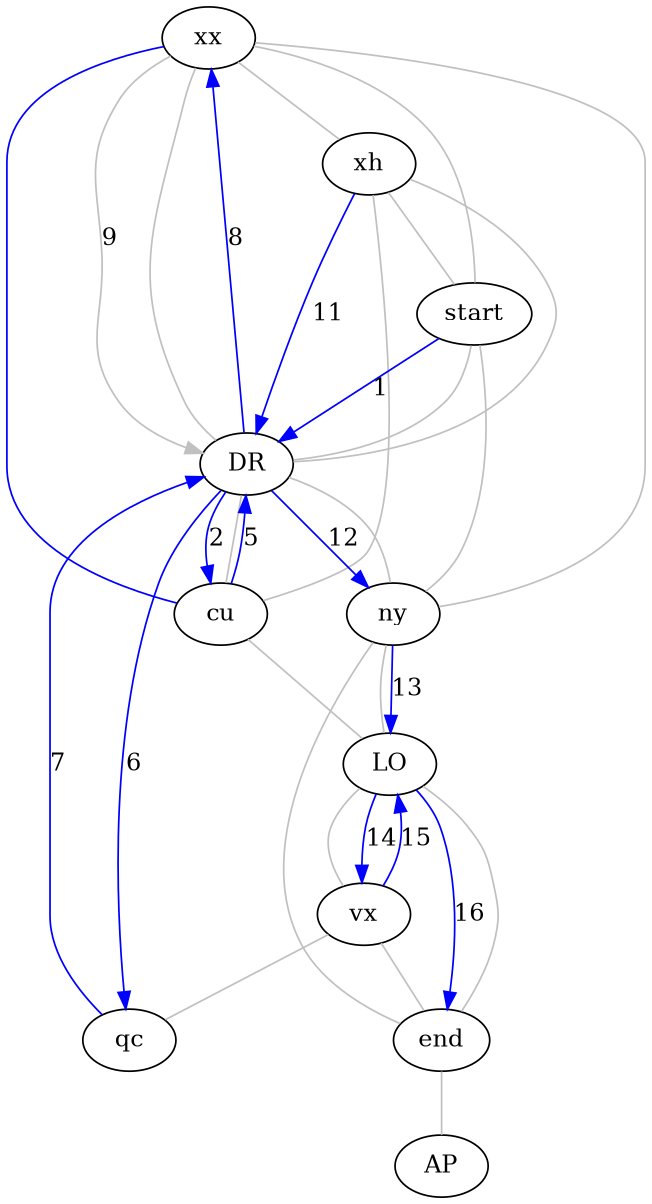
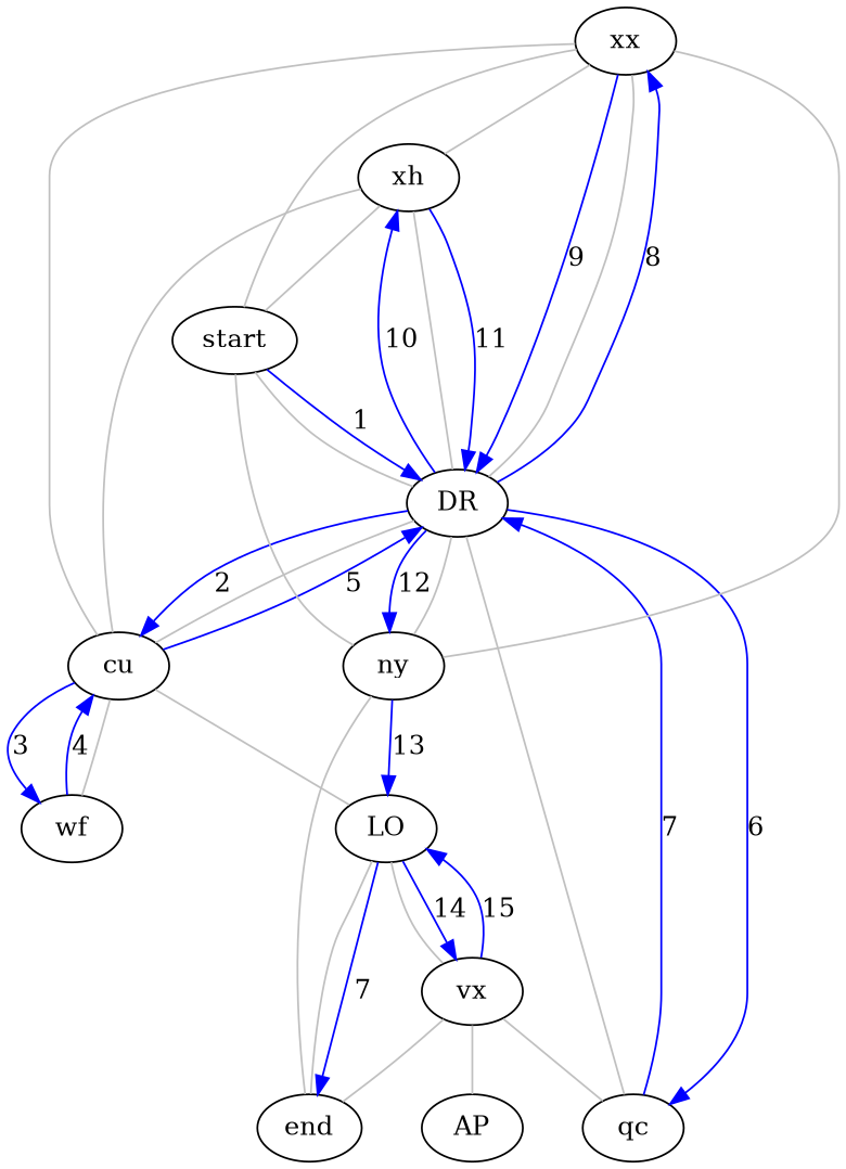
  digraph {
    edge [color=gray dir=none]
    xx
    xh
    cu
    DR
    start
    LO
+   wf
    qc
    ny
    vx
    AP
    end
    xx -> xh
-   xx -> cu [color=blue]
-   xx -> DR [label=9 dir=""]
+   xx -> cu
+   xx -> DR [color=blue label=9 dir=""]
    xh -> DR
    xh -> DR [color=blue label=11 dir=""]
    xh -> start
    cu -> xh
    cu -> DR
    cu -> DR [color=blue label=5 dir=""]
    cu -> LO
+   cu -> wf
+   cu -> wf [color=blue label=3 dir=""]
    DR -> xx
    DR -> xx [color=blue label=8 dir=""]
+   DR -> xh [color=blue label=10 dir=""]
    DR -> cu [color=blue label=2 dir=""]
    DR -> qc [color=blue label=6 dir=""]
    DR -> ny [color=blue label=12 dir=""]
    start -> xx
    start -> DR
    start -> DR [color=blue label=1 dir=""]
    start -> ny
    LO -> vx
    LO -> vx [color=blue label=14 dir=""]
-   LO -> end [color=blue label=16 dir=""]
+   LO -> end [color=blue label=7 dir=""]
+   wf -> cu [color=blue label=4 dir=""]
+   qc -> DR
    qc -> DR [color=blue label=7 dir=""]
    ny -> xx
    ny -> DR
-   ny -> LO
    ny -> LO [color=blue label=13 dir=""]
    vx -> LO [color=blue label=15 dir=""]
    vx -> qc
-   end -> AP
+   vx -> AP
    vx -> end
    end -> LO
    end -> ny
  }
